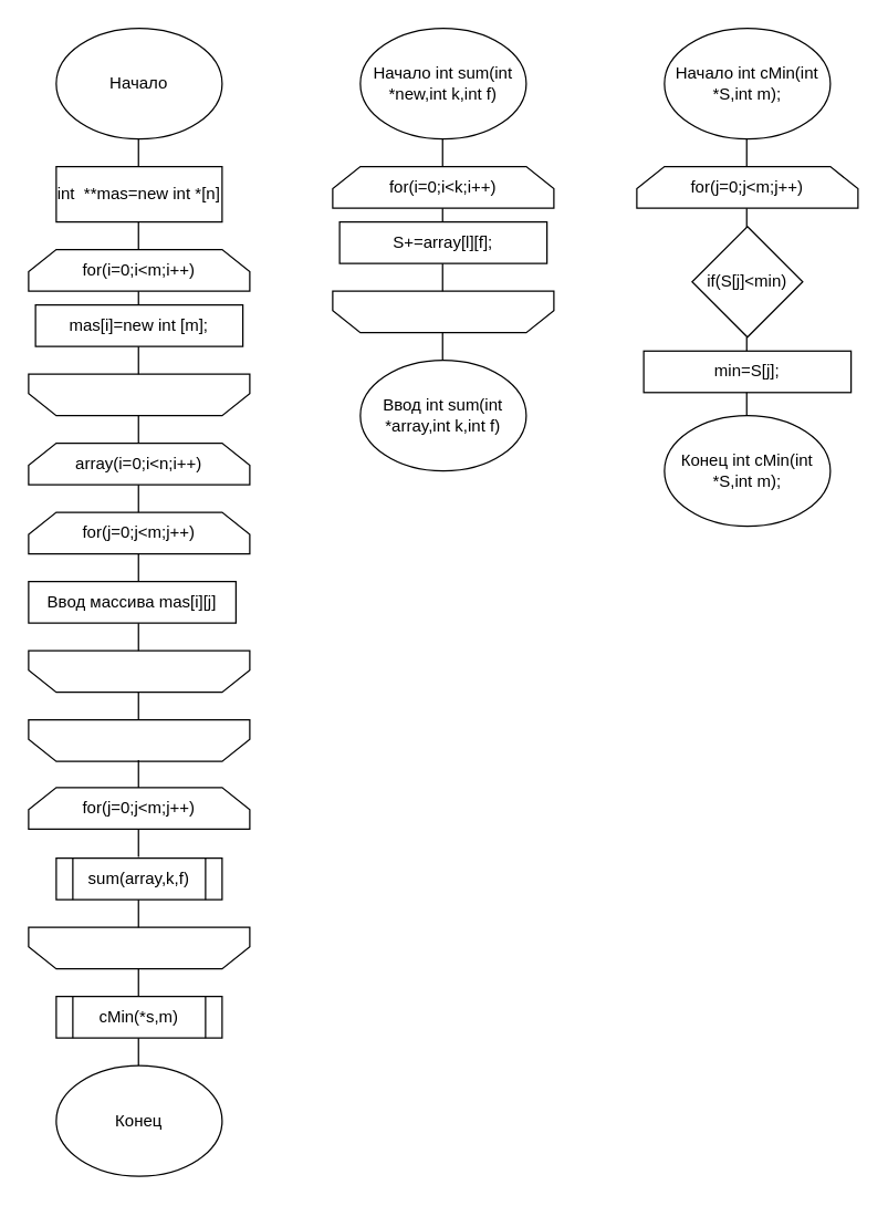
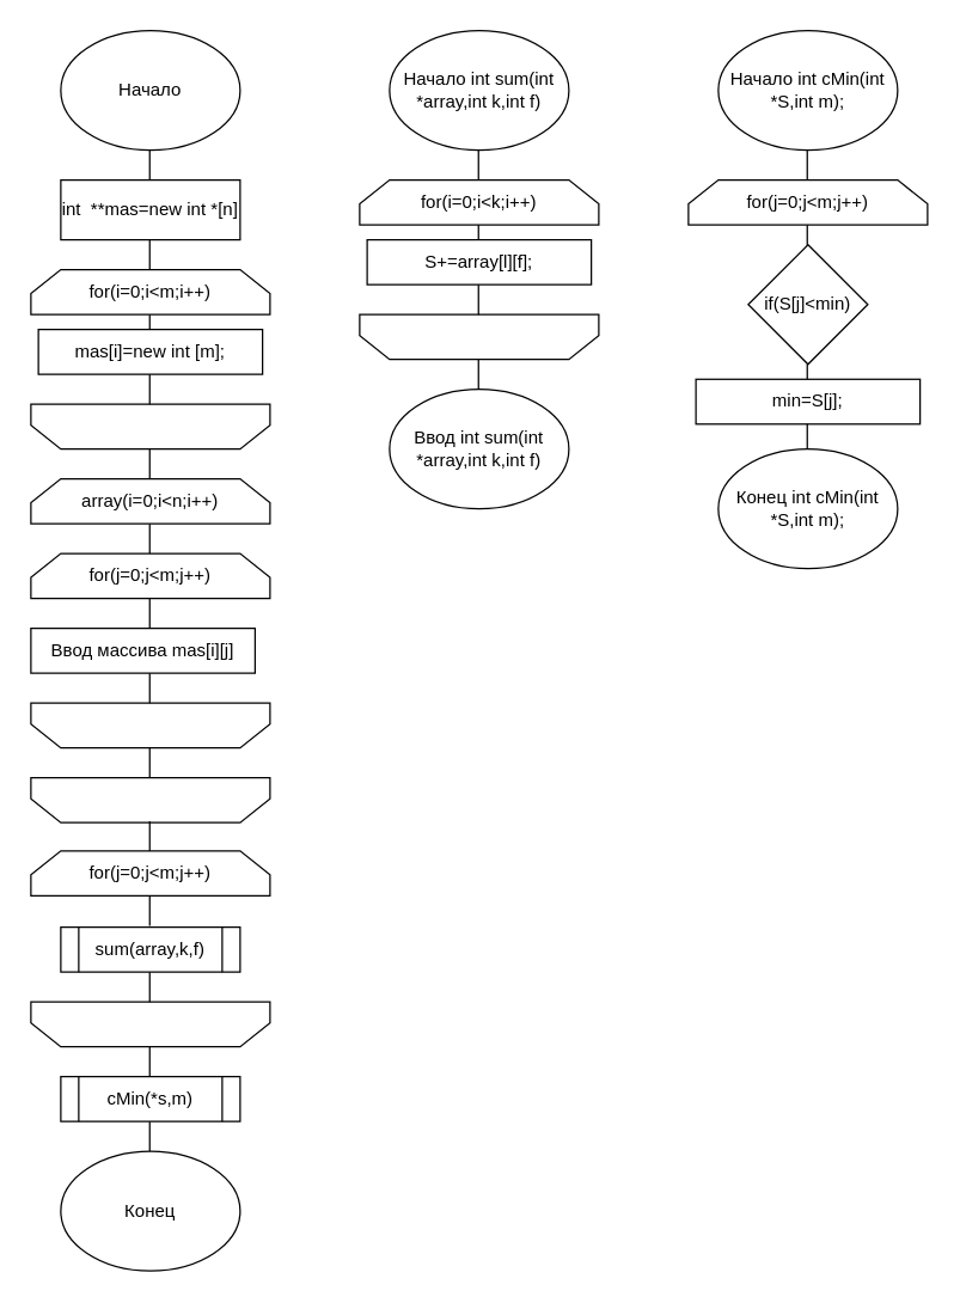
  <mxCell id="0" />
  <mxCell id="1" parent="0" />
  <mxCell id="2" value="Начало" style="ellipse;whiteSpace=wrap;html=1;" vertex="1" parent="1"><mxGeometry x="40" y="20" width="120" height="80" as="geometry" /></mxCell>
  <mxCell id="3" value="" style="endArrow=none;html=1;" edge="1" parent="1"><mxGeometry width="50" height="50" relative="1" as="geometry"><mxPoint x="99.5" y="120" as="sourcePoint" /><mxPoint x="99.5" y="100" as="targetPoint" /></mxGeometry></mxCell>
  <mxCell id="4" value="&lt;div&gt;int&amp;nbsp; **mas=new int *[n]&lt;/div&gt;" style="rounded=0;whiteSpace=wrap;html=1;" vertex="1" parent="1"><mxGeometry x="40" y="120" width="120" height="40" as="geometry" /></mxCell>
  <mxCell id="5" value="" style="endArrow=none;html=1;" edge="1" parent="1"><mxGeometry width="50" height="50" relative="1" as="geometry"><mxPoint x="99.5" y="180" as="sourcePoint" /><mxPoint x="99.5" y="160" as="targetPoint" /></mxGeometry></mxCell>
  <mxCell id="6" value="for(i=0;i&amp;lt;m;i++)" style="shape=loopLimit;whiteSpace=wrap;html=1;" vertex="1" parent="1"><mxGeometry y="180" width="160" height="30" as="geometry" x="20" /></mxCell>
  <mxCell id="7" value="" style="endArrow=none;html=1;" edge="1" parent="1"><mxGeometry width="50" height="50" relative="1" as="geometry"><mxPoint x="99.5" y="230" as="sourcePoint" /><mxPoint x="99.5" y="210" as="targetPoint" /></mxGeometry></mxCell>
  <mxCell id="8" value="&lt;div&gt;&lt;div&gt;mas[i]=new int [m];&lt;/div&gt;&lt;/div&gt;" style="rounded=0;whiteSpace=wrap;html=1;" vertex="1" parent="1"><mxGeometry x="25" y="220" width="150" height="30" as="geometry" /></mxCell>
  <mxCell id="9" value="" style="shape=loopLimit;whiteSpace=wrap;html=1;rotation=-180;" vertex="1" parent="1"><mxGeometry y="270" width="160" height="30" as="geometry" x="20" /></mxCell>
  <mxCell id="10" value="" style="endArrow=none;html=1;" edge="1" parent="1"><mxGeometry width="50" height="50" relative="1" as="geometry"><mxPoint x="99.5" y="270" as="sourcePoint" /><mxPoint x="99.5" y="250" as="targetPoint" /></mxGeometry></mxCell>
  <mxCell id="11" value="" style="endArrow=none;html=1;" edge="1" parent="1"><mxGeometry width="50" height="50" relative="1" as="geometry"><mxPoint x="99.5" y="320" as="sourcePoint" /><mxPoint x="99.5" y="300" as="targetPoint" /></mxGeometry></mxCell>
  <mxCell id="12" value="array(i=0;i&amp;lt;n;i++)" style="shape=loopLimit;whiteSpace=wrap;html=1;" vertex="1" parent="1"><mxGeometry y="320" width="160" height="30" as="geometry" x="20" /></mxCell>
  <mxCell id="13" value="" style="endArrow=none;html=1;" edge="1" parent="1"><mxGeometry width="50" height="50" relative="1" as="geometry"><mxPoint x="99.5" y="370" as="sourcePoint" /><mxPoint x="99.5" y="350" as="targetPoint" /></mxGeometry></mxCell>
  <mxCell id="14" value="for(j=0;j&amp;lt;m;j++)" style="shape=loopLimit;whiteSpace=wrap;html=1;" vertex="1" parent="1"><mxGeometry y="370" width="160" height="30" as="geometry" x="20" /></mxCell>
  <mxCell id="15" value="" style="endArrow=none;html=1;" edge="1" parent="1"><mxGeometry width="50" height="50" relative="1" as="geometry"><mxPoint x="99.5" y="420" as="sourcePoint" /><mxPoint x="99.5" y="400" as="targetPoint" /></mxGeometry></mxCell>
  <mxCell id="16" value="Ввод массива mas[i][j]" style="rounded=0;whiteSpace=wrap;html=1;" vertex="1" parent="1"><mxGeometry y="420" width="150" height="30" as="geometry" x="20" /></mxCell>
  <mxCell id="17" value="" style="shape=loopLimit;whiteSpace=wrap;html=1;rotation=-180;" vertex="1" parent="1"><mxGeometry y="470" width="160" height="30" as="geometry" x="20" /></mxCell>
  <mxCell id="18" value="" style="endArrow=none;html=1;" edge="1" parent="1"><mxGeometry width="50" height="50" relative="1" as="geometry"><mxPoint x="99.5" y="470" as="sourcePoint" /><mxPoint x="99.5" y="450" as="targetPoint" /></mxGeometry></mxCell>
  <mxCell id="19" value="" style="shape=loopLimit;whiteSpace=wrap;html=1;rotation=-180;" vertex="1" parent="1"><mxGeometry y="520" width="160" height="30" as="geometry" x="20" /></mxCell>
  <mxCell id="20" value="" style="endArrow=none;html=1;" edge="1" parent="1"><mxGeometry width="50" height="50" relative="1" as="geometry"><mxPoint x="99.5" y="520" as="sourcePoint" /><mxPoint x="99.5" y="500" as="targetPoint" /></mxGeometry></mxCell>
  <mxCell id="21" value="" style="endArrow=none;html=1;" edge="1" parent="1"><mxGeometry width="50" height="50" relative="1" as="geometry"><mxPoint x="99.5" y="569" as="sourcePoint" /><mxPoint x="99.5" y="549" as="targetPoint" /></mxGeometry></mxCell>
  <mxCell id="22" value="for(j=0;j&amp;lt;m;j++)" style="shape=loopLimit;whiteSpace=wrap;html=1;" vertex="1" parent="1"><mxGeometry y="569" width="160" height="30" as="geometry" x="20" /></mxCell>
  <mxCell id="23" value="" style="endArrow=none;html=1;" edge="1" parent="1"><mxGeometry width="50" height="50" relative="1" as="geometry"><mxPoint x="99.5" y="619" as="sourcePoint" /><mxPoint x="99.5" y="599" as="targetPoint" /></mxGeometry></mxCell>
  <mxCell id="24" value="sum(array,k,f)" style="shape=process;whiteSpace=wrap;html=1;backgroundOutline=1;" vertex="1" parent="1"><mxGeometry x="40" y="620" width="120" height="30" as="geometry" /></mxCell>
  <mxCell id="25" value="" style="shape=loopLimit;whiteSpace=wrap;html=1;rotation=-180;" vertex="1" parent="1"><mxGeometry y="670" width="160" height="30" as="geometry" x="20" /></mxCell>
  <mxCell id="26" value="" style="endArrow=none;html=1;" edge="1" parent="1"><mxGeometry width="50" height="50" relative="1" as="geometry"><mxPoint x="99.5" y="670" as="sourcePoint" /><mxPoint x="99.5" y="650" as="targetPoint" /></mxGeometry></mxCell>
  <mxCell id="27" value="cMin(*s,m)" style="shape=process;whiteSpace=wrap;html=1;backgroundOutline=1;" vertex="1" parent="1"><mxGeometry x="40" y="720" width="120" height="30" as="geometry" /></mxCell>
  <mxCell id="28" value="" style="endArrow=none;html=1;" edge="1" parent="1"><mxGeometry width="50" height="50" relative="1" as="geometry"><mxPoint x="99.5" y="720" as="sourcePoint" /><mxPoint x="99.5" y="700" as="targetPoint" /></mxGeometry></mxCell>
  <mxCell id="29" value="" style="endArrow=none;html=1;" edge="1" parent="1"><mxGeometry width="50" height="50" relative="1" as="geometry"><mxPoint x="99.5" y="770" as="sourcePoint" /><mxPoint x="99.5" y="750" as="targetPoint" /></mxGeometry></mxCell>
  <mxCell id="30" value="Конец" style="ellipse;whiteSpace=wrap;html=1;" vertex="1" parent="1"><mxGeometry x="40" y="770" width="120" height="80" as="geometry" /></mxCell>
- <mxCell id="31" value="Начало int sum(int *new,int k,int f)" style="ellipse;whiteSpace=wrap;html=1;" vertex="1" parent="1"><mxGeometry x="260" y="20" width="120" height="80" as="geometry" /></mxCell>
+ <mxCell id="31" value="Начало int sum(int *array,int k,int f)" style="ellipse;whiteSpace=wrap;html=1;" vertex="1" parent="1"><mxGeometry x="260" y="20" width="120" height="80" as="geometry" /></mxCell>
  <mxCell id="32" value="" style="endArrow=none;html=1;" edge="1" parent="1"><mxGeometry width="50" height="50" relative="1" as="geometry"><mxPoint x="319.5" y="120" as="sourcePoint" /><mxPoint x="319.5" y="100" as="targetPoint" /></mxGeometry></mxCell>
  <mxCell id="33" value="for(i=0;i&amp;lt;k;i++)" style="shape=loopLimit;whiteSpace=wrap;html=1;" vertex="1" parent="1"><mxGeometry x="240" y="120" width="160" height="30" as="geometry" /></mxCell>
  <mxCell id="34" value="" style="endArrow=none;html=1;" edge="1" parent="1"><mxGeometry width="50" height="50" relative="1" as="geometry"><mxPoint x="319.5" y="170" as="sourcePoint" /><mxPoint x="319.5" y="150" as="targetPoint" /></mxGeometry></mxCell>
  <mxCell id="35" value="&lt;div&gt;S+=array[l][f];&lt;/div&gt;" style="rounded=0;whiteSpace=wrap;html=1;" vertex="1" parent="1"><mxGeometry x="245" y="160" width="150" height="30" as="geometry" /></mxCell>
  <mxCell id="36" value="" style="shape=loopLimit;whiteSpace=wrap;html=1;rotation=-180;" vertex="1" parent="1"><mxGeometry x="240" y="210" width="160" height="30" as="geometry" /></mxCell>
  <mxCell id="37" value="" style="endArrow=none;html=1;" edge="1" parent="1"><mxGeometry width="50" height="50" relative="1" as="geometry"><mxPoint x="319.5" y="210" as="sourcePoint" /><mxPoint x="319.5" y="190" as="targetPoint" /></mxGeometry></mxCell>
  <mxCell id="38" value="" style="endArrow=none;html=1;" edge="1" parent="1"><mxGeometry width="50" height="50" relative="1" as="geometry"><mxPoint x="319.5" y="260" as="sourcePoint" /><mxPoint x="319.5" y="240" as="targetPoint" /></mxGeometry></mxCell>
  <mxCell id="39" value="Ввод int sum(int *array,int k,int f)" style="ellipse;whiteSpace=wrap;html=1;" vertex="1" parent="1"><mxGeometry x="260" y="260" width="120" height="80" as="geometry" /></mxCell>
  <mxCell id="40" value="&lt;div&gt;Начало int cMin(int *S,int m);&lt;/div&gt;" style="ellipse;whiteSpace=wrap;html=1;" vertex="1" parent="1"><mxGeometry x="480" y="20" width="120" height="80" as="geometry" /></mxCell>
  <mxCell id="41" value="for(j=0;j&amp;lt;m;j++)" style="shape=loopLimit;whiteSpace=wrap;html=1;" vertex="1" parent="1"><mxGeometry x="460" y="120" width="160" height="30" as="geometry" /></mxCell>
  <mxCell id="42" value="" style="endArrow=none;html=1;" edge="1" parent="1"><mxGeometry width="50" height="50" relative="1" as="geometry"><mxPoint x="539.5" y="120" as="sourcePoint" /><mxPoint x="539.5" y="100" as="targetPoint" /></mxGeometry></mxCell>
  <mxCell id="43" value="" style="endArrow=none;html=1;" edge="1" parent="1"><mxGeometry width="50" height="50" relative="1" as="geometry"><mxPoint x="539.5" y="170" as="sourcePoint" /><mxPoint x="539.5" y="150" as="targetPoint" /></mxGeometry></mxCell>
  <mxCell id="44" value="&lt;div&gt;if(S[j]&amp;lt;min)&lt;/div&gt;" style="rhombus;whiteSpace=wrap;html=1;" vertex="1" parent="1"><mxGeometry x="500" y="163.33" width="80" height="80" as="geometry" /></mxCell>
  <mxCell id="45" value="" style="endArrow=none;html=1;" edge="1" parent="1"><mxGeometry width="50" height="50" relative="1" as="geometry"><mxPoint x="539.5" y="263.33" as="sourcePoint" /><mxPoint x="539.5" y="243.33" as="targetPoint" /></mxGeometry></mxCell>
  <mxCell id="46" value="min=S[j];" style="rounded=0;whiteSpace=wrap;html=1;" vertex="1" parent="1"><mxGeometry x="465" y="253.33" width="150" height="30" as="geometry" /></mxCell>
  <mxCell id="47" value="" style="endArrow=none;html=1;" edge="1" parent="1"><mxGeometry width="50" height="50" relative="1" as="geometry"><mxPoint x="539.5" y="303.33" as="sourcePoint" /><mxPoint x="539.5" y="283.33" as="targetPoint" /></mxGeometry></mxCell>
  <mxCell id="48" value="&lt;div&gt;Конец int cMin(int *S,int m);&lt;/div&gt;" style="ellipse;whiteSpace=wrap;html=1;" vertex="1" parent="1"><mxGeometry x="480" y="300" width="120" height="80" as="geometry" /></mxCell>
